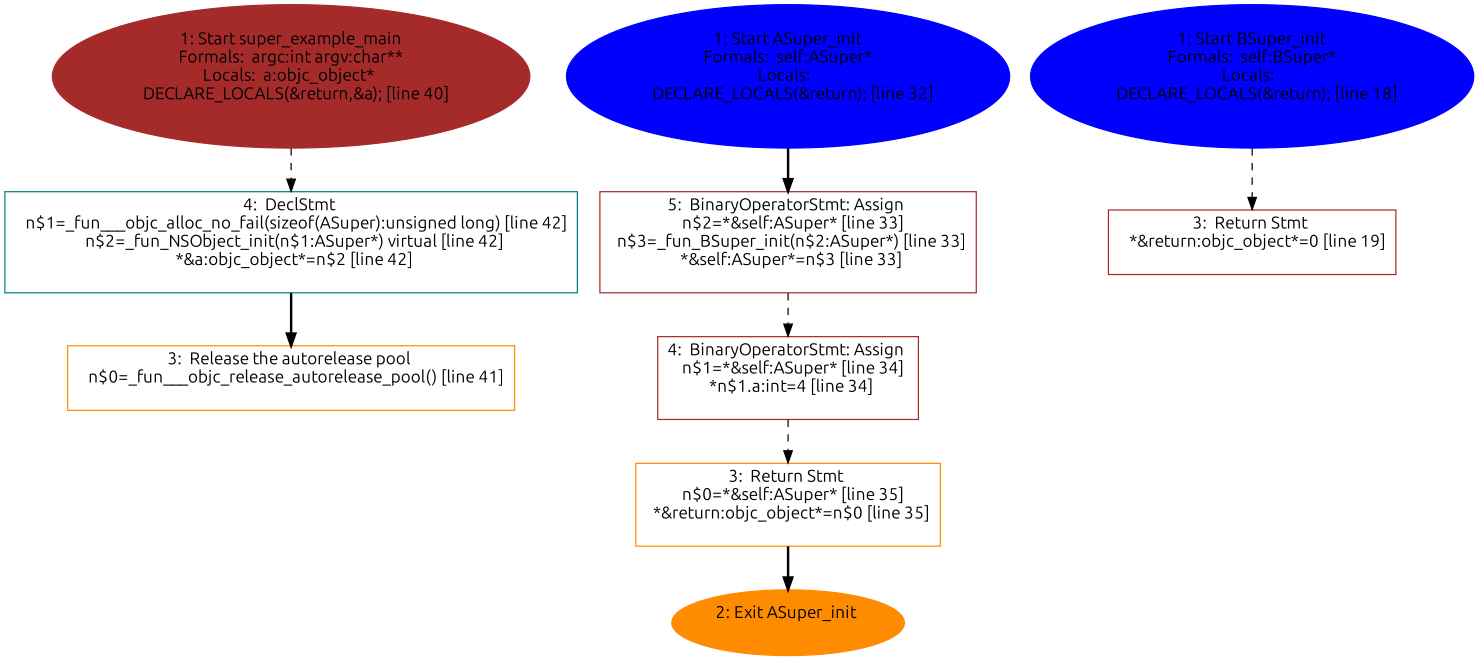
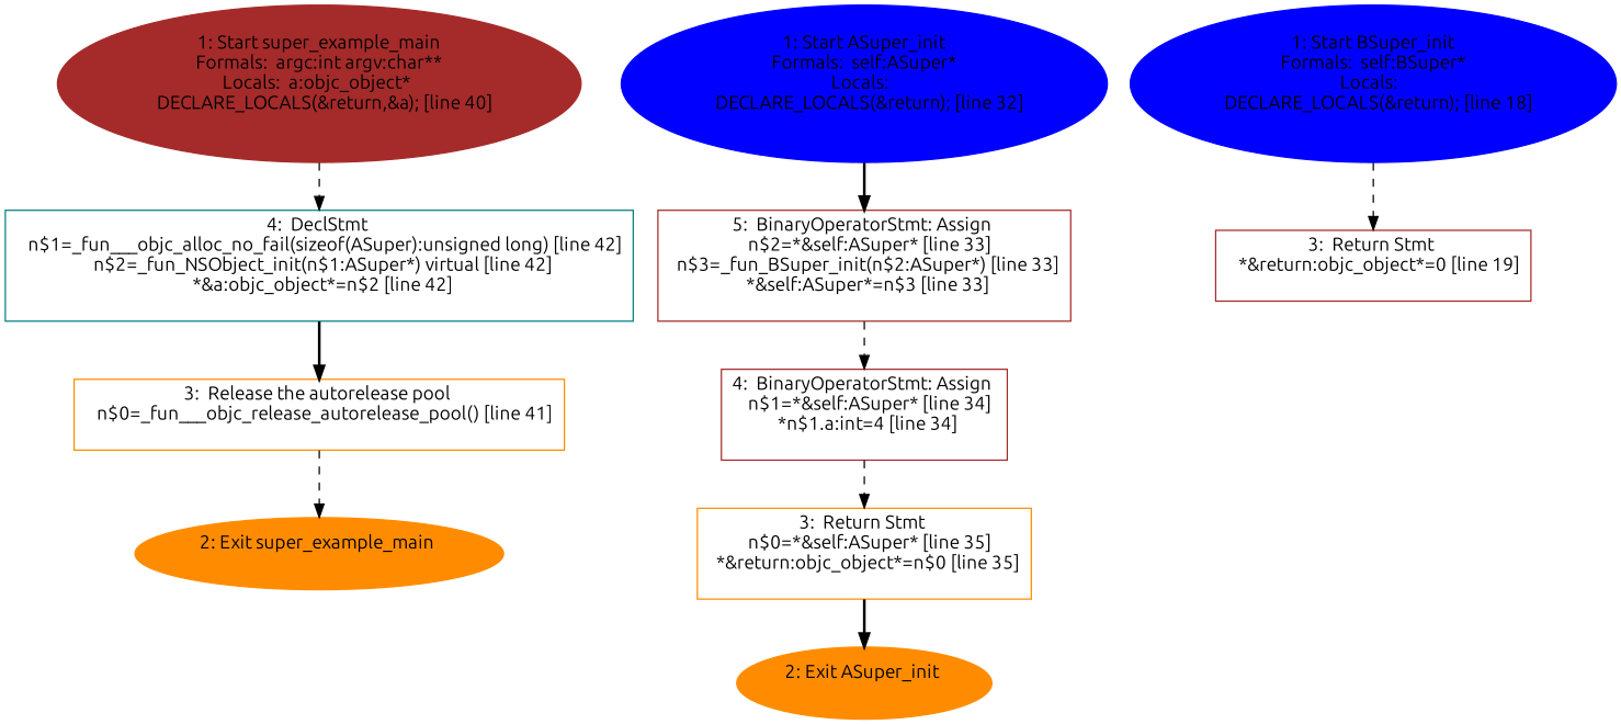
  digraph {
    fontname=Ubuntu
    node [color=brown fontname=Ubuntu shape=box]
    edge [fontname=Ubuntu style=dashed]
    n1 [label="1: Start super_example_main\nFormals:  argc:int argv:char**\nLocals:  a:objc_object* \n   DECLARE_LOCALS(&return,&a); [line 40]\n " style=filled shape=""]
    n2 [color=teal label="4:  DeclStmt \n   n$1=_fun___objc_alloc_no_fail(sizeof(ASuper):unsigned long) [line 42]\n  n$2=_fun_NSObject_init(n$1:ASuper*) virtual [line 42]\n  *&a:objc_object*=n$2 [line 42]\n "]
    n3 [color=darkorange label="3:  Release the autorelease pool \n   n$0=_fun___objc_release_autorelease_pool() [line 41]\n "]
+   n4 [color=darkorange label="2: Exit super_example_main \n  " style=filled shape=""]
    n5 [color=blue label="1: Start ASuper_init\nFormals:  self:ASuper*\nLocals:  \n   DECLARE_LOCALS(&return); [line 32]\n " style=filled shape=""]
    n6 [label="5:  BinaryOperatorStmt: Assign \n   n$2=*&self:ASuper* [line 33]\n  n$3=_fun_BSuper_init(n$2:ASuper*) [line 33]\n  *&self:ASuper*=n$3 [line 33]\n "]
    n7 [label="4:  BinaryOperatorStmt: Assign \n   n$1=*&self:ASuper* [line 34]\n  *n$1.a:int=4 [line 34]\n "]
    n8 [color=darkorange label="3:  Return Stmt \n   n$0=*&self:ASuper* [line 35]\n  *&return:objc_object*=n$0 [line 35]\n "]
    n9 [color=darkorange label="2: Exit ASuper_init \n  " style=filled shape=""]
    n10 [color=blue label="1: Start BSuper_init\nFormals:  self:BSuper*\nLocals:  \n   DECLARE_LOCALS(&return); [line 18]\n " style=filled shape=""]
    n11 [label="3:  Return Stmt \n   *&return:objc_object*=0 [line 19]\n "]
    n1 -> n2
    n2 -> n3 [style=bold]
+   n3 -> n4
    n5 -> n6 [style=bold]
    n6 -> n7
    n7 -> n8
    n8 -> n9 [style=bold]
    n10 -> n11
  }
